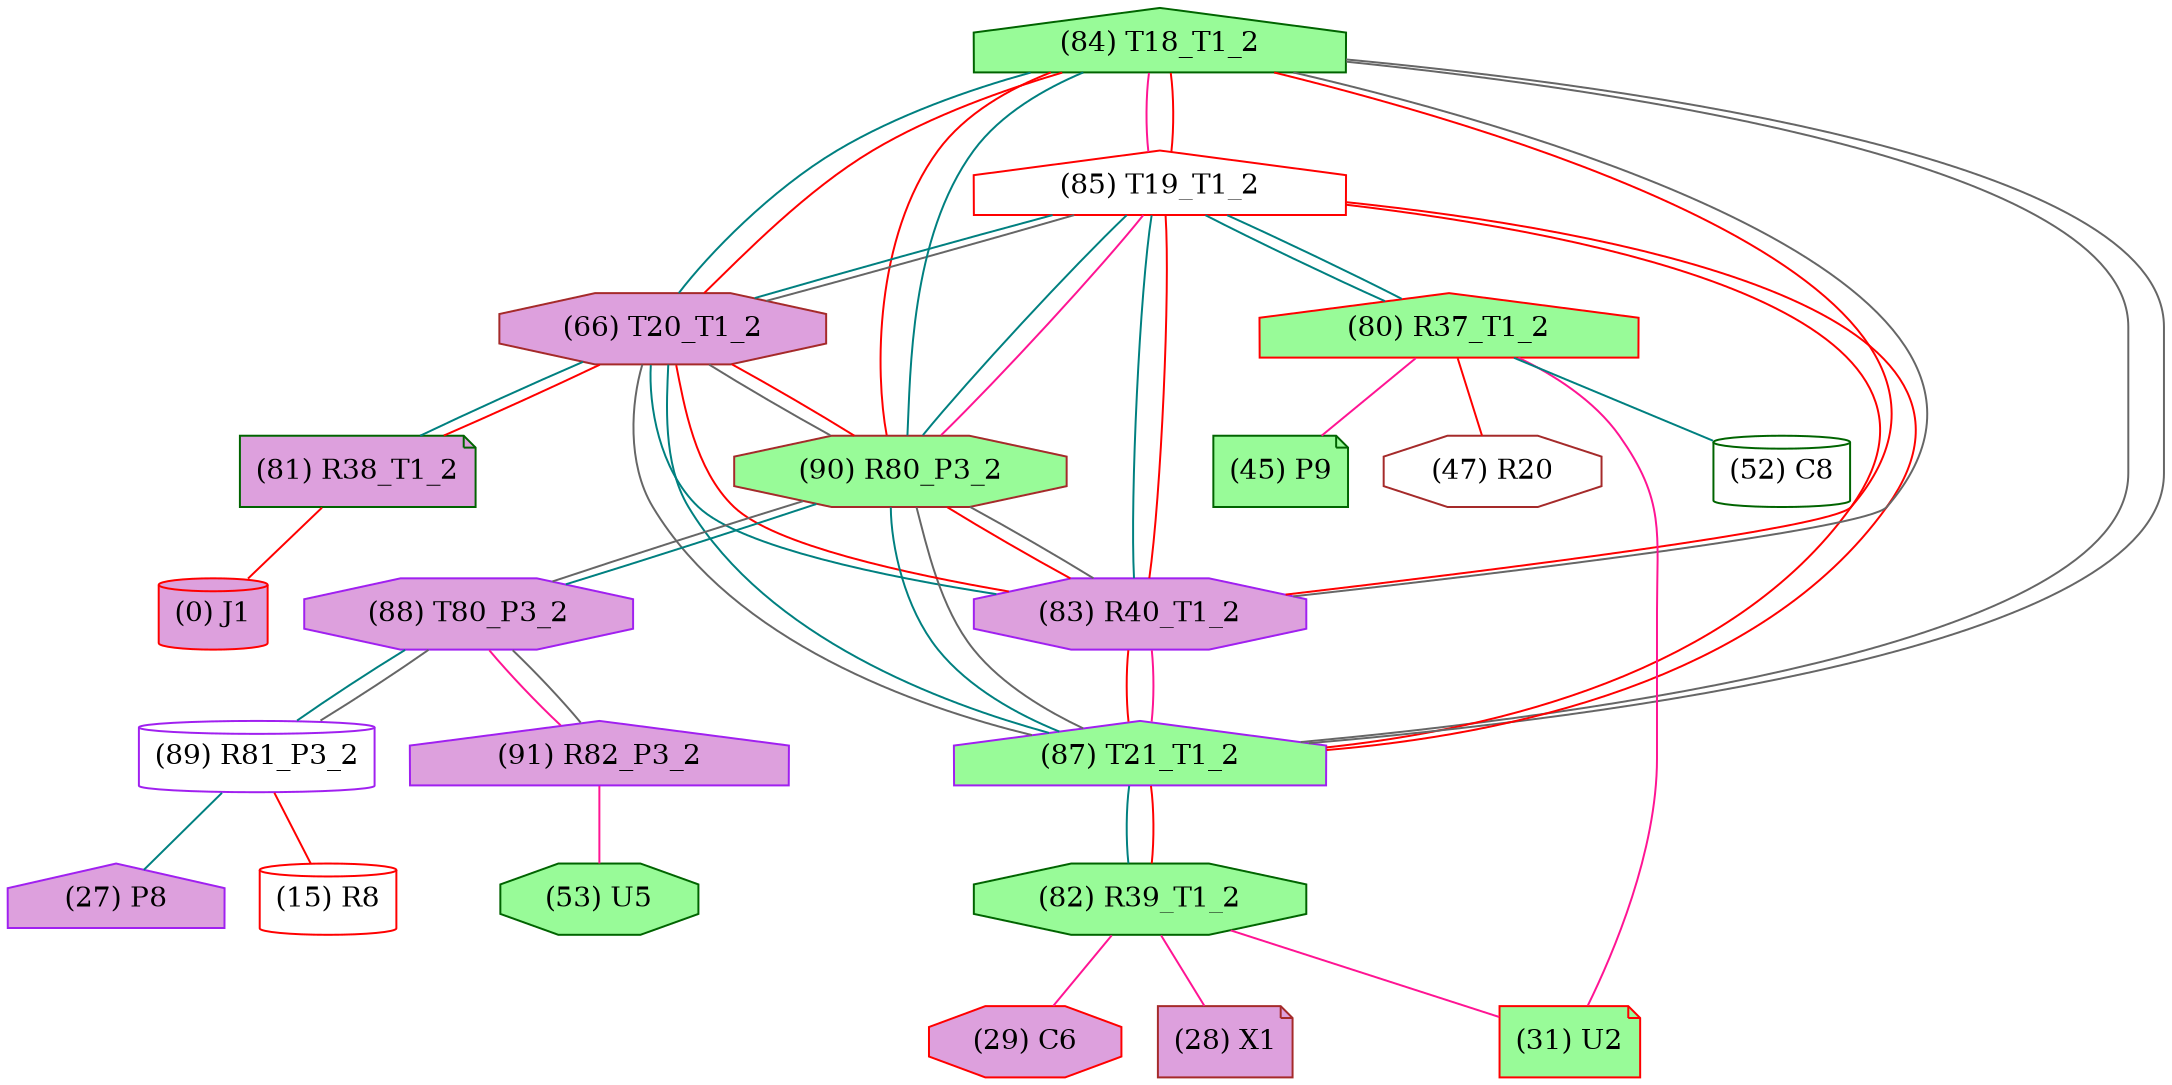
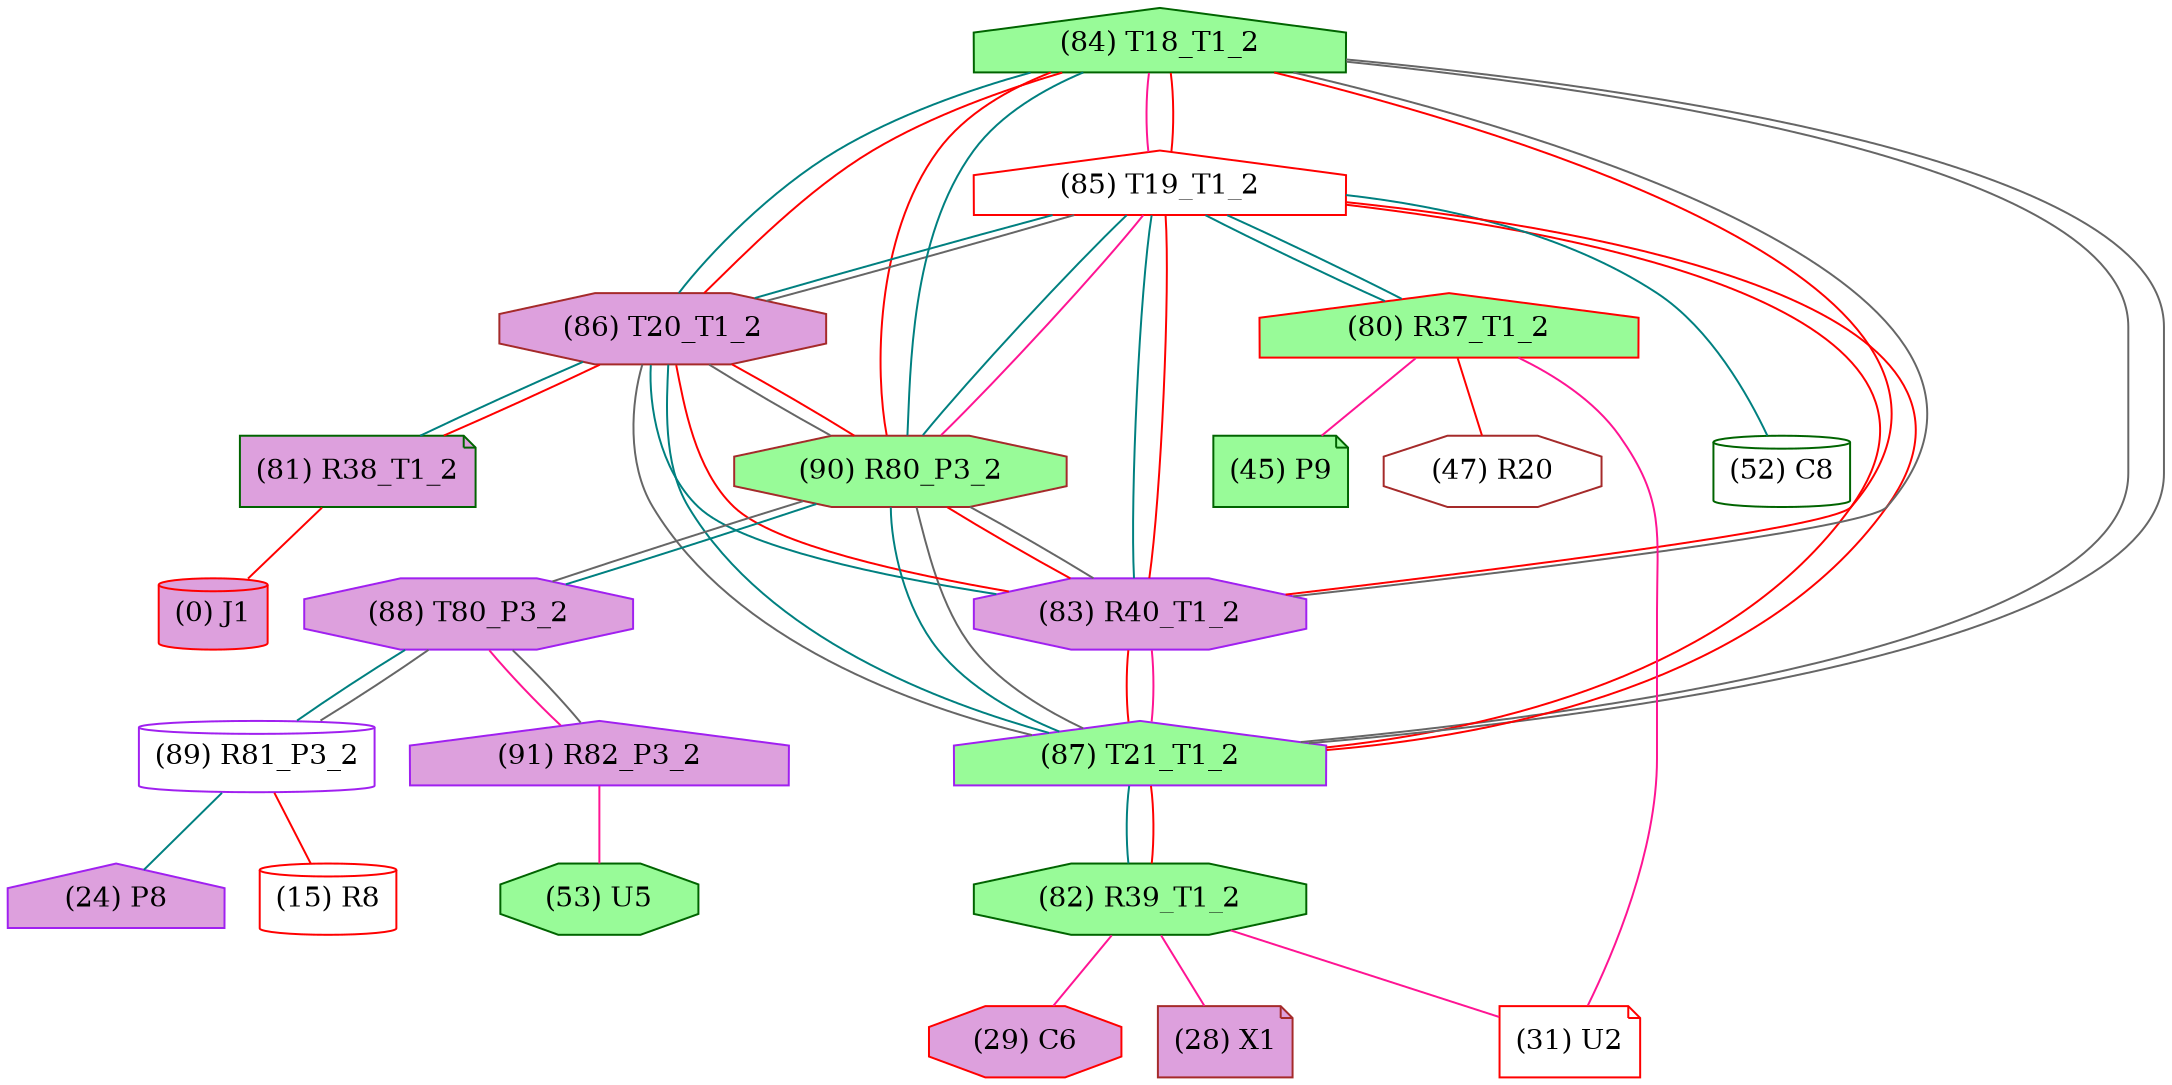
  graph {
    node [color=darkgreen fillcolor=plum shape=octagon style=filled]
    edge [color=teal]
    n1 [fillcolor=palegreen label="(84) T18_T1_2" shape=house]
    n2 [color=red fillcolor=white label="(85) T19_T1_2" shape=house]
-   n3 [color=brown label="(66) T20_T1_2"]
+   n3 [color=brown label="(86) T20_T1_2"]
    n4 [color=purple fillcolor=palegreen label="(87) T21_T1_2" shape=house]
    n5 [color=purple label="(83) R40_T1_2"]
    n6 [color=brown fillcolor=palegreen label="(90) R80_P3_2"]
    n7 [color=red fillcolor=palegreen label="(80) R37_T1_2" shape=house]
    n8 [label="(81) R38_T1_2" shape=note]
    n9 [fillcolor=palegreen label="(82) R39_T1_2"]
    n10 [color=purple label="(88) T80_P3_2"]
-   n11 [color=red fillcolor=palegreen label="(31) U2" shape=note]
+   n11 [color=red fillcolor=white label="(31) U2" shape=note]
    n12 [color=brown fillcolor=white label="(47) R20"]
    n13 [fillcolor=palegreen label="(45) P9" shape=note]
    n14 [fillcolor=white label="(52) C8" shape=cylinder]
    n15 [color=red label="(0) J1" shape=cylinder]
    n16 [color=red label="(29) C6"]
    n17 [color=brown label="(28) X1" shape=note]
    n18 [color=purple fillcolor=white label="(89) R81_P3_2" shape=cylinder]
    n19 [color=purple label="(91) R82_P3_2" shape=house]
    n20 [color=red fillcolor=white label="(15) R8" shape=cylinder]
-   n21 [color=purple label="(27) P8" shape=house]
+   n21 [color=purple label="(24) P8" shape=house]
    n22 [fillcolor=palegreen label="(53) U5"]
    n1 -- n2 [color=deeppink]
    n1 -- n3
    n1 -- n4 [color=gray40]
    n1 -- n5 [color=red]
    n1 -- n6 [color=red]
    n2 -- n1 [color=red]
    n2 -- n3
    n2 -- n4 [color=red]
    n2 -- n5
    n2 -- n6
    n2 -- n7
    n3 -- n1 [color=red]
    n3 -- n2 [color=gray40]
    n3 -- n4 [color=gray40]
    n3 -- n5
    n3 -- n6 [color=gray40]
    n3 -- n8
    n4 -- n1 [color=gray40]
    n4 -- n2 [color=red]
    n4 -- n3
    n4 -- n5 [color=deeppink]
    n4 -- n6 [color=gray40]
    n4 -- n9
    n5 -- n1 [color=gray40]
    n5 -- n2 [color=red]
    n5 -- n3 [color=red]
    n5 -- n4 [color=red]
    n5 -- n6 [color=gray40]
    n6 -- n1
    n6 -- n2 [color=deeppink]
    n6 -- n3 [color=red]
    n6 -- n4
    n6 -- n5 [color=red]
    n6 -- n10 [color=gray40]
    n7 -- n2
    n7 -- n11 [color=deeppink]
    n7 -- n12 [color=red]
    n7 -- n13 [color=deeppink]
-   n7 -- n14
+   n2 -- n14
    n8 -- n3 [color=red]
    n8 -- n15 [color=red]
    n9 -- n4 [color=red]
    n9 -- n11 [color=deeppink]
    n9 -- n16 [color=deeppink]
    n9 -- n17 [color=deeppink]
    n10 -- n6
    n10 -- n18
    n10 -- n19 [color=deeppink]
    n18 -- n10 [color=gray40]
    n18 -- n20 [color=red]
    n18 -- n21
    n19 -- n10 [color=gray40]
    n19 -- n22 [color=deeppink]
  }
